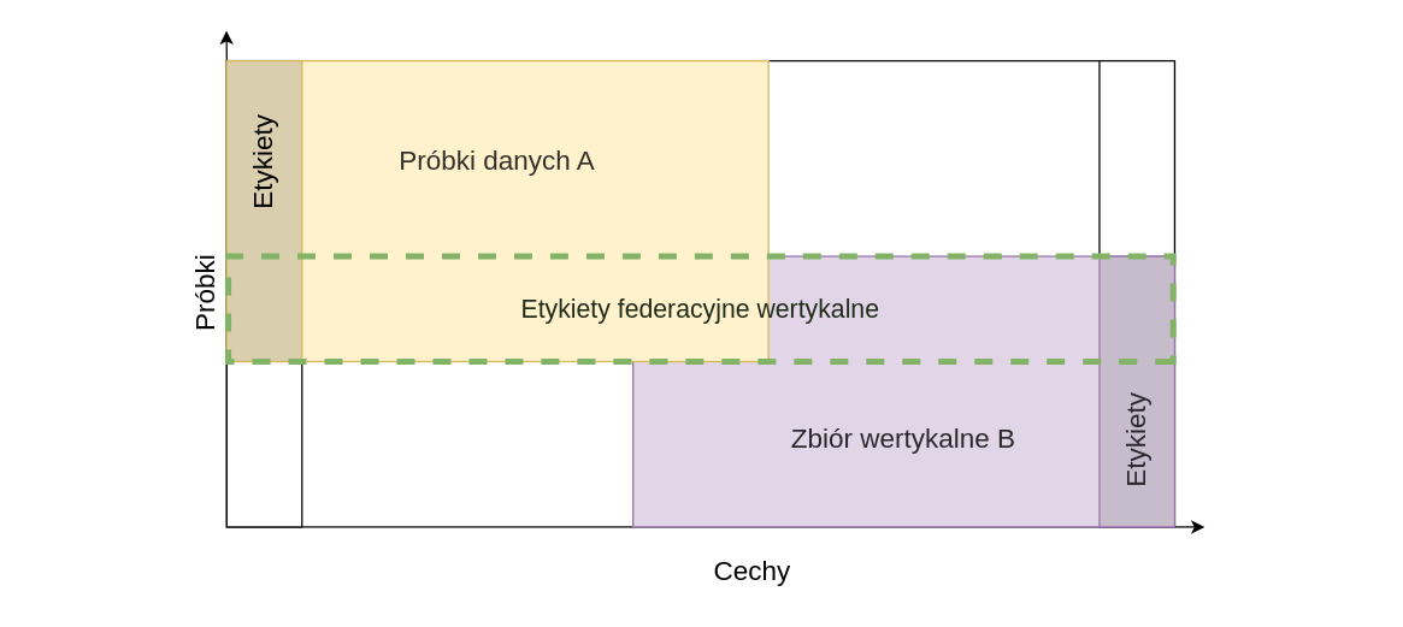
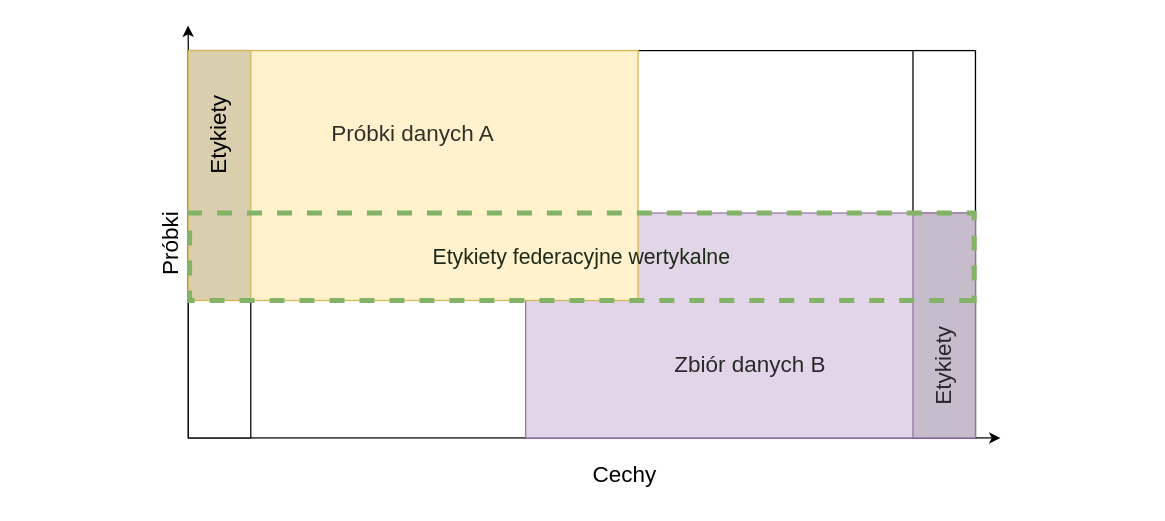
  <mxCell id="0" />
  <mxCell id="1" parent="0" />
  <mxCell id="2" value="" style="rounded=0;whiteSpace=wrap;html=1;glass=0;fontSize=18;strokeColor=#050505;" vertex="1" parent="1"><mxGeometry x="150" y="40" width="630" height="310" as="geometry" /></mxCell>
  <mxCell id="3" value="" style="rounded=0;whiteSpace=wrap;html=1;glass=0;fontSize=18;direction=south;rotation=270;" vertex="1" parent="1"><mxGeometry x="600" y="170" width="310" height="50" as="geometry" /></mxCell>
  <mxCell id="4" value="" style="rounded=0;whiteSpace=wrap;html=1;glass=0;fontSize=18;direction=south;rotation=270;" vertex="1" parent="1"><mxGeometry x="20" y="170" width="310" height="50" as="geometry" /></mxCell>
- <mxCell id="5" value="&lt;font style=&quot;font-size: 18px&quot; color=&quot;#2a282b&quot;&gt;&lt;br&gt;&lt;br&gt;&lt;br&gt;Zbiór wertykalne B&lt;/font&gt;" style="rounded=0;whiteSpace=wrap;html=1;fillColor=#E1D5E7;strokeColor=#9673A6;fontSize=17;" vertex="1" parent="1"><mxGeometry x="420" y="170" width="360" height="180" as="geometry" /></mxCell>
+ <mxCell id="5" value="&lt;font style=&quot;font-size: 18px&quot; color=&quot;#2a282b&quot;&gt;&lt;br&gt;&lt;br&gt;&lt;br&gt;Zbiór danych B&lt;/font&gt;" style="rounded=0;whiteSpace=wrap;html=1;fillColor=#E1D5E7;strokeColor=#9673A6;fontSize=17;" vertex="1" parent="1"><mxGeometry x="420" y="170" width="360" height="180" as="geometry" /></mxCell>
  <mxCell id="6" value="&lt;font style=&quot;font-size: 18px&quot;&gt;&lt;font color=&quot;#333029&quot;&gt;Próbki danych A&lt;br&gt;&lt;br&gt;&lt;br&gt;&lt;/font&gt;&lt;br&gt;&lt;/font&gt;" style="rounded=0;whiteSpace=wrap;html=1;fillColor=#FFF2CC;strokeColor=#d6b656;gradientColor=none;glass=0;" vertex="1" parent="1"><mxGeometry x="150" y="40" width="360" height="200" as="geometry" /></mxCell>
  <mxCell id="7" style="edgeStyle=orthogonalEdgeStyle;rounded=0;orthogonalLoop=1;jettySize=auto;html=1;exitX=0;exitY=0;exitDx=0;exitDy=0;fontSize=18;" edge="1" parent="1" source="8"><mxGeometry relative="1" as="geometry"><mxPoint x="149.8" y="20" as="targetPoint" /></mxGeometry></mxCell>
  <mxCell id="8" value="&amp;nbsp; &amp;nbsp; &amp;nbsp; &amp;nbsp; &amp;nbsp; &amp;nbsp; &amp;nbsp;Etykiety" style="rounded=0;whiteSpace=wrap;html=1;glass=0;fontSize=18;fillColor=#D9CEAE;strokeColor=#d6b656;direction=south;rotation=270;" vertex="1" parent="1"><mxGeometry x="75" y="115" width="200" height="50" as="geometry" /></mxCell>
  <mxCell id="9" style="edgeStyle=orthogonalEdgeStyle;rounded=0;orthogonalLoop=1;jettySize=auto;html=1;exitX=1;exitY=1;exitDx=0;exitDy=0;fontSize=18;" edge="1" parent="1" source="10"><mxGeometry relative="1" as="geometry"><mxPoint x="800" y="350.2" as="targetPoint" /></mxGeometry></mxCell>
  <mxCell id="10" value="&lt;font color=&quot;#2a282b&quot;&gt;Etykiety&amp;nbsp; &amp;nbsp; &amp;nbsp; &amp;nbsp; &amp;nbsp; &amp;nbsp; &amp;nbsp;&lt;/font&gt;" style="rounded=0;whiteSpace=wrap;html=1;glass=0;fontSize=18;fillColor=#C7BCCC;strokeColor=#9673A6;rotation=270;direction=south;" vertex="1" parent="1"><mxGeometry x="665" y="235" width="180" height="50" as="geometry" /></mxCell>
  <mxCell id="11" value="Cechy" style="text;html=1;align=center;verticalAlign=middle;resizable=0;points=[];autosize=1;strokeColor=none;fillColor=none;fontSize=18;" vertex="1" parent="1"><mxGeometry x="464" y="365" width="70" height="30" as="geometry" /></mxCell>
  <mxCell id="12" value="Próbki" style="text;html=1;align=center;verticalAlign=middle;resizable=0;points=[];autosize=1;strokeColor=none;fillColor=none;fontSize=18;rotation=270;" vertex="1" parent="1"><mxGeometry x="101" y="180" width="70" height="30" as="geometry" /></mxCell>
  <mxCell id="13" value="&lt;span lang=&quot;PL&quot; style=&quot;line-height: 16.8px&quot;&gt;&lt;font style=&quot;font-size: 17px&quot; color=&quot;#1f2b19&quot;&gt;Etykiety federacyjne wertykalne&lt;/font&gt;&lt;/span&gt;&lt;span style=&quot;font-size: medium&quot;&gt;&lt;/span&gt;" style="rounded=0;whiteSpace=wrap;html=1;glass=0;fontSize=18;dashed=1;strokeWidth=4;shadow=0;sketch=0;gradientColor=none;gradientDirection=west;fillColor=none;strokeColor=#82B366;fontColor=#82B366;direction=west;" vertex="1" parent="1"><mxGeometry x="151" y="170" width="628" height="70" as="geometry" /></mxCell>
